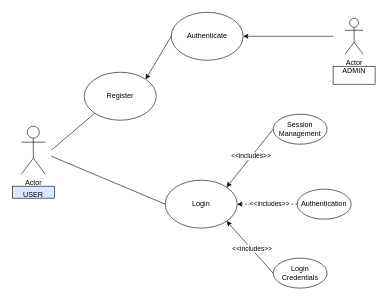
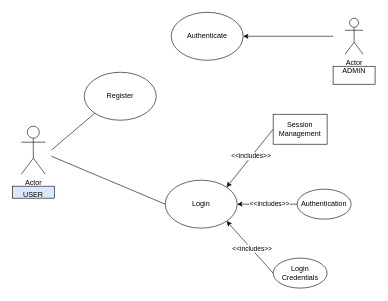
  <mxCell id="0" />
  <mxCell id="1" parent="0" />
  <mxCell id="2" value="Actor" style="shape=umlActor;verticalLabelPosition=bottom;verticalAlign=top;html=1;outlineConnect=0;" vertex="1" parent="1"><mxGeometry x="35" y="210" width="40" height="80" as="geometry" /></mxCell>
  <mxCell id="3" value="Register" style="ellipse;whiteSpace=wrap;html=1;" vertex="1" parent="1"><mxGeometry x="140" y="120" width="120" height="80" as="geometry" /></mxCell>
  <mxCell id="4" value="Authenticate" style="ellipse;whiteSpace=wrap;html=1;" vertex="1" parent="1"><mxGeometry x="285" y="20" width="120" height="80" as="geometry" /></mxCell>
  <mxCell id="5" value="Actor" style="shape=umlActor;verticalLabelPosition=bottom;verticalAlign=top;html=1;outlineConnect=0;" vertex="1" parent="1"><mxGeometry x="575" y="30" width="30" height="60" as="geometry" /></mxCell>
- <mxCell id="6" value="" style="endArrow=classic;html=1;rounded=0;entryX=1;entryY=0;entryDx=0;entryDy=0;exitX=0;exitY=0.5;exitDx=0;exitDy=0;" edge="1" parent="1" source="4" target="3"><mxGeometry width="50" height="50" relative="1" as="geometry"><mxPoint x="260" y="160" as="sourcePoint" /><mxPoint x="335" y="100" as="targetPoint" /><Array as="points" /></mxGeometry></mxCell>
  <mxCell id="7" value="ADMIN&lt;div&gt;&lt;br&gt;&lt;/div&gt;" style="whiteSpace=wrap;html=1;" vertex="1" parent="1"><mxGeometry x="555" y="110" width="70" height="30" as="geometry" /></mxCell>
  <mxCell id="8" value="" style="endArrow=classic;html=1;rounded=0;entryX=1;entryY=0.5;entryDx=0;entryDy=0;" edge="1" parent="1" target="4"><mxGeometry width="50" height="50" relative="1" as="geometry"><mxPoint x="555" y="60" as="sourcePoint" /><mxPoint x="505" y="30" as="targetPoint" /></mxGeometry></mxCell>
  <mxCell id="9" value="" style="endArrow=none;html=1;rounded=0;entryX=0;entryY=1;entryDx=0;entryDy=0;" edge="1" parent="1" target="3"><mxGeometry width="50" height="50" relative="1" as="geometry"><mxPoint x="85" y="250" as="sourcePoint" /><mxPoint x="135" y="180" as="targetPoint" /></mxGeometry></mxCell>
  <mxCell id="10" value="Login" style="ellipse;whiteSpace=wrap;html=1;" vertex="1" parent="1"><mxGeometry x="275" y="300" width="120" height="80" as="geometry" /></mxCell>
  <mxCell id="11" value="" style="endArrow=none;html=1;rounded=0;entryX=0;entryY=0.5;entryDx=0;entryDy=0;" edge="1" parent="1" target="10"><mxGeometry width="50" height="50" relative="1" as="geometry"><mxPoint x="85" y="260" as="sourcePoint" /><mxPoint x="175" y="290" as="targetPoint" /></mxGeometry></mxCell>
  <mxCell id="12" value="USER&lt;div&gt;&lt;br&gt;&lt;/div&gt;" style="whiteSpace=wrap;html=1;verticalAlign=top;fillColor=#dae8fc;" vertex="1" parent="1"><mxGeometry x="20" y="310" width="70" height="20" as="geometry" /></mxCell>
- <mxCell id="13" value="Session Management" style="ellipse;whiteSpace=wrap;html=1;" vertex="1" parent="1"><mxGeometry x="455" y="190" width="90" height="50" as="geometry" /></mxCell>
+ <mxCell id="13" value="Session Management" style="whiteSpace=wrap;html=1;rounded=0;" vertex="1" parent="1"><mxGeometry x="455" y="190" width="90" height="50" as="geometry" /></mxCell>
  <mxCell id="14" value="Authentication" style="ellipse;whiteSpace=wrap;html=1;" vertex="1" parent="1"><mxGeometry x="495" y="315" width="90" height="50" as="geometry" /></mxCell>
  <mxCell id="15" value="Login Credentials" style="ellipse;whiteSpace=wrap;html=1;" vertex="1" parent="1"><mxGeometry x="455" y="430" width="90" height="50" as="geometry" /></mxCell>
  <mxCell id="16" value="" style="endArrow=classic;html=1;rounded=0;exitX=0;exitY=0.5;exitDx=0;exitDy=0;entryX=1;entryY=0;entryDx=0;entryDy=0;" edge="1" parent="1" source="13" target="10"><mxGeometry relative="1" as="geometry"><mxPoint x="435" y="260" as="sourcePoint" /><mxPoint x="535" y="260" as="targetPoint" /></mxGeometry></mxCell>
  <mxCell id="17" value="&amp;lt;&amp;lt;includes&amp;gt;&amp;gt;" style="edgeLabel;html=1;align=center;verticalAlign=middle;resizable=0;points=[];" vertex="1" connectable="0" parent="16"><mxGeometry x="-0.06" y="-1" relative="1" as="geometry"><mxPoint as="offset" /></mxGeometry></mxCell>
- <mxCell id="18" value="" style="endArrow=classic;html=1;rounded=0;exitX=0;exitY=0.5;exitDx=0;exitDy=0;entryX=1;entryY=0.5;entryDx=0;entryDy=0;dashed=1;" edge="1" parent="1" source="14" target="10"><mxGeometry relative="1" as="geometry"><mxPoint x="473" y="330" as="sourcePoint" /><mxPoint x="395" y="427" as="targetPoint" /></mxGeometry></mxCell>
+ <mxCell id="18" value="" style="endArrow=classic;html=1;rounded=0;exitX=0;exitY=0.5;exitDx=0;exitDy=0;entryX=1;entryY=0.5;entryDx=0;entryDy=0;" edge="1" parent="1" source="14" target="10"><mxGeometry relative="1" as="geometry"><mxPoint x="473" y="330" as="sourcePoint" /><mxPoint x="395" y="427" as="targetPoint" /></mxGeometry></mxCell>
  <mxCell id="19" value="&amp;lt;&amp;lt;includes&amp;gt;&amp;gt;" style="edgeLabel;html=1;align=center;verticalAlign=middle;resizable=0;points=[];" vertex="1" connectable="0" parent="18"><mxGeometry x="-0.06" y="-1" relative="1" as="geometry"><mxPoint as="offset" /></mxGeometry></mxCell>
  <mxCell id="20" value="" style="endArrow=classic;html=1;rounded=0;exitX=0;exitY=0.5;exitDx=0;exitDy=0;entryX=1;entryY=1;entryDx=0;entryDy=0;" edge="1" parent="1" source="15" target="10"><mxGeometry relative="1" as="geometry"><mxPoint x="423" y="430" as="sourcePoint" /><mxPoint x="345" y="527" as="targetPoint" /></mxGeometry></mxCell>
  <mxCell id="21" value="&amp;lt;&amp;lt;includes&amp;gt;&amp;gt;" style="edgeLabel;html=1;align=center;verticalAlign=middle;resizable=0;points=[];" vertex="1" connectable="0" parent="20"><mxGeometry x="-0.06" y="-1" relative="1" as="geometry"><mxPoint as="offset" /></mxGeometry></mxCell>
